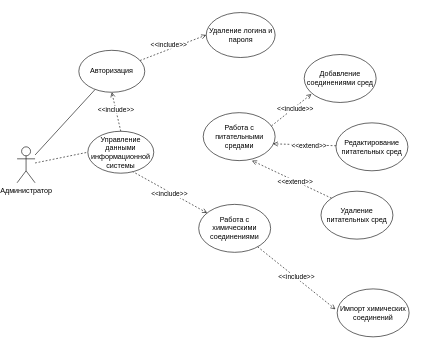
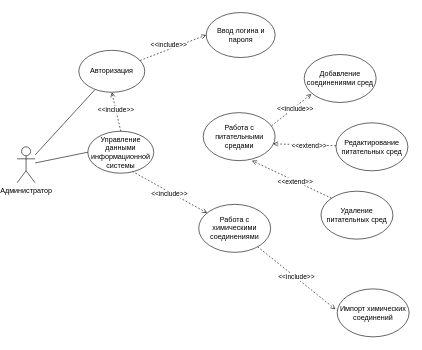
  <mxCell id="0" />
  <mxCell id="1" parent="0" />
  <mxCell id="2" value="&lt;div&gt;Администратор&lt;/div&gt;" style="shape=umlActor;verticalLabelPosition=bottom;verticalAlign=top;html=1;outlineConnect=0;" parent="1" vertex="1"><mxGeometry x="20" y="244" width="30" height="60" as="geometry" /></mxCell>
  <mxCell id="3" value="" style="endArrow=none;html=1;rounded=0;" parent="1" source="2" target="4" edge="1"><mxGeometry width="50" height="50" relative="1" as="geometry"><mxPoint x="243" y="154.5" as="sourcePoint" /><mxPoint x="323" y="44.5" as="targetPoint" /></mxGeometry></mxCell>
  <mxCell id="4" value="Авторизация" style="ellipse;whiteSpace=wrap;html=1;" parent="1" vertex="1"><mxGeometry x="123" y="83" width="110" height="70" as="geometry" /></mxCell>
  <mxCell id="5" style="rounded=0;orthogonalLoop=1;jettySize=auto;html=1;dashed=1;exitX=0.673;exitY=0.955;exitDx=0;exitDy=0;exitPerimeter=0;endArrow=open;endFill=0;" parent="1" source="7" target="14" edge="1"><mxGeometry relative="1" as="geometry"><mxPoint x="303" y="189.5" as="sourcePoint" /><mxPoint x="418" y="154.5" as="targetPoint" /></mxGeometry></mxCell>
  <mxCell id="6" value="&amp;lt;&amp;lt;include&amp;gt;&amp;gt;" style="edgeLabel;html=1;align=center;verticalAlign=middle;resizable=0;points=[];" parent="5" vertex="1" connectable="0"><mxGeometry x="-0.153" y="1" relative="1" as="geometry"><mxPoint x="8" y="9" as="offset" /></mxGeometry></mxCell>
  <mxCell id="7" value="&lt;div&gt;Управление данными информационной системы&lt;/div&gt;" style="ellipse;whiteSpace=wrap;html=1;" parent="1" vertex="1"><mxGeometry x="138" y="218" width="110" height="70" as="geometry" /></mxCell>
- <mxCell id="8" value="" style="endArrow=none;html=1;rounded=0;entryX=0;entryY=0.5;entryDx=0;entryDy=0;dashed=1;" parent="1" source="2" target="7" edge="1"><mxGeometry width="50" height="50" relative="1" as="geometry"><mxPoint x="243" y="154.5" as="sourcePoint" /><mxPoint x="293" y="104.5" as="targetPoint" /></mxGeometry></mxCell>
- <mxCell id="9" value="&lt;div&gt;Удаление логина и пароля&lt;/div&gt;" style="ellipse;whiteSpace=wrap;html=1;" parent="1" vertex="1"><mxGeometry x="335.5" y="20" width="115" height="75" as="geometry" /></mxCell>
+ <mxCell id="8" value="" style="endArrow=none;html=1;rounded=0;entryX=0;entryY=0.5;entryDx=0;entryDy=0;" parent="1" source="2" target="7" edge="1"><mxGeometry width="50" height="50" relative="1" as="geometry"><mxPoint x="243" y="154.5" as="sourcePoint" /><mxPoint x="293" y="104.5" as="targetPoint" /></mxGeometry></mxCell>
+ <mxCell id="9" value="&lt;div&gt;Ввод логина и пароля&lt;/div&gt;" style="ellipse;whiteSpace=wrap;html=1;" parent="1" vertex="1"><mxGeometry x="335.5" y="20" width="115" height="75" as="geometry" /></mxCell>
  <mxCell id="10" value="" style="endArrow=open;html=1;rounded=0;entryX=0;entryY=0.5;entryDx=0;entryDy=0;dashed=1;endFill=0;" parent="1" source="4" target="9" edge="1"><mxGeometry width="50" height="50" relative="1" as="geometry"><mxPoint x="243" y="154.5" as="sourcePoint" /><mxPoint x="293" y="104.5" as="targetPoint" /></mxGeometry></mxCell>
  <mxCell id="11" value="&lt;br&gt;&lt;div&gt;&amp;lt;&amp;lt;include&amp;gt;&amp;gt;&lt;/div&gt;" style="edgeLabel;html=1;align=center;verticalAlign=middle;resizable=0;points=[];" parent="10" vertex="1" connectable="0"><mxGeometry x="-0.179" y="1" relative="1" as="geometry"><mxPoint x="2" y="-15" as="offset" /></mxGeometry></mxCell>
  <mxCell id="12" style="rounded=0;orthogonalLoop=1;jettySize=auto;html=1;entryX=-0.025;entryY=0.425;entryDx=0;entryDy=0;dashed=1;entryPerimeter=0;endArrow=open;endFill=0;" parent="1" source="14" target="27" edge="1"><mxGeometry relative="1" as="geometry" /></mxCell>
  <mxCell id="13" value="&amp;lt;&amp;lt;include&amp;gt;&amp;gt;" style="edgeLabel;html=1;align=center;verticalAlign=middle;resizable=0;points=[];" parent="12" vertex="1" connectable="0"><mxGeometry x="-0.028" y="1" relative="1" as="geometry"><mxPoint as="offset" /></mxGeometry></mxCell>
  <mxCell id="14" value="Работа с химическими соединениями" style="ellipse;whiteSpace=wrap;html=1;" parent="1" vertex="1"><mxGeometry x="323" y="340" width="120" height="80" as="geometry" /></mxCell>
  <mxCell id="15" value="&lt;div&gt;Работа с питательными средами&lt;/div&gt;" style="ellipse;whiteSpace=wrap;html=1;" parent="1" vertex="1"><mxGeometry x="330.5" y="187" width="120" height="80" as="geometry" /></mxCell>
  <mxCell id="16" value="&lt;div&gt;Добавление соединениями сред&lt;/div&gt;" style="ellipse;whiteSpace=wrap;html=1;" parent="1" vertex="1"><mxGeometry x="499" y="90" width="120" height="80" as="geometry" /></mxCell>
  <mxCell id="17" value="&lt;div&gt;Редактирование питательных сред&lt;/div&gt;" style="ellipse;whiteSpace=wrap;html=1;" parent="1" vertex="1"><mxGeometry x="552" y="204" width="120" height="80" as="geometry" /></mxCell>
  <mxCell id="18" value="&lt;div&gt;Удаление питательных сред&lt;/div&gt;" style="ellipse;whiteSpace=wrap;html=1;" parent="1" vertex="1"><mxGeometry x="527" y="318" width="120" height="80" as="geometry" /></mxCell>
  <mxCell id="19" value="" style="endArrow=open;html=1;rounded=0;entryX=0.1;entryY=0.825;entryDx=0;entryDy=0;dashed=1;entryPerimeter=0;exitX=0.95;exitY=0.275;exitDx=0;exitDy=0;exitPerimeter=0;endFill=0;" parent="1" source="15" target="16" edge="1"><mxGeometry width="50" height="50" relative="1" as="geometry"><mxPoint x="233" y="384.5" as="sourcePoint" /><mxPoint x="447" y="180" as="targetPoint" /></mxGeometry></mxCell>
  <mxCell id="20" value="&amp;lt;&amp;lt;include&amp;gt;&amp;gt;" style="edgeLabel;html=1;align=center;verticalAlign=middle;resizable=0;points=[];" parent="19" vertex="1" connectable="0"><mxGeometry x="0.142" y="-2" relative="1" as="geometry"><mxPoint x="-1" as="offset" /></mxGeometry></mxCell>
  <mxCell id="21" value="" style="endArrow=open;html=1;rounded=0;entryX=0.971;entryY=0.65;entryDx=0;entryDy=0;dashed=1;entryPerimeter=0;endFill=0;" parent="1" source="17" target="15" edge="1"><mxGeometry width="50" height="50" relative="1" as="geometry"><mxPoint x="283" y="334.5" as="sourcePoint" /><mxPoint x="233" y="384.5" as="targetPoint" /></mxGeometry></mxCell>
  <mxCell id="22" value="&amp;lt;&amp;lt;extend&amp;gt;&amp;gt;" style="edgeLabel;html=1;align=center;verticalAlign=middle;resizable=0;points=[];" parent="21" vertex="1" connectable="0"><mxGeometry x="-0.125" y="1" relative="1" as="geometry"><mxPoint as="offset" /></mxGeometry></mxCell>
  <mxCell id="23" value="" style="endArrow=open;html=1;rounded=0;exitX=0;exitY=0;exitDx=0;exitDy=0;entryX=0.678;entryY=1;entryDx=0;entryDy=0;entryPerimeter=0;dashed=1;endFill=0;" parent="1" source="18" target="15" edge="1"><mxGeometry width="50" height="50" relative="1" as="geometry"><mxPoint x="283" y="334.5" as="sourcePoint" /><mxPoint x="233" y="384.5" as="targetPoint" /></mxGeometry></mxCell>
  <mxCell id="24" value="&amp;lt;&amp;lt;extend&amp;gt;&amp;gt;" style="edgeLabel;html=1;align=center;verticalAlign=middle;resizable=0;points=[];" parent="23" vertex="1" connectable="0"><mxGeometry x="-0.091" y="1" relative="1" as="geometry"><mxPoint as="offset" /></mxGeometry></mxCell>
  <mxCell id="25" value="" style="endArrow=open;html=1;rounded=0;exitX=0.5;exitY=0;exitDx=0;exitDy=0;entryX=0.5;entryY=1;entryDx=0;entryDy=0;dashed=1;endFill=0;" parent="1" source="7" target="4" edge="1"><mxGeometry width="50" height="50" relative="1" as="geometry"><mxPoint x="463" y="92" as="sourcePoint" /><mxPoint x="513" y="42" as="targetPoint" /></mxGeometry></mxCell>
  <mxCell id="26" value="&amp;lt;&amp;lt;include&amp;gt;&amp;gt;" style="edgeLabel;html=1;align=center;verticalAlign=middle;resizable=0;points=[];" parent="25" vertex="1" connectable="0"><mxGeometry x="0.112" relative="1" as="geometry"><mxPoint as="offset" /></mxGeometry></mxCell>
  <mxCell id="27" value="Импорт химических соединений" style="ellipse;whiteSpace=wrap;html=1;" parent="1" vertex="1"><mxGeometry x="554" y="481" width="120" height="80" as="geometry" /></mxCell>
  <mxCell id="28" style="edgeStyle=orthogonalEdgeStyle;rounded=0;orthogonalLoop=1;jettySize=auto;html=1;exitX=0.5;exitY=1;exitDx=0;exitDy=0;" edge="1" parent="1" source="16" target="16"><mxGeometry relative="1" as="geometry" /></mxCell>
